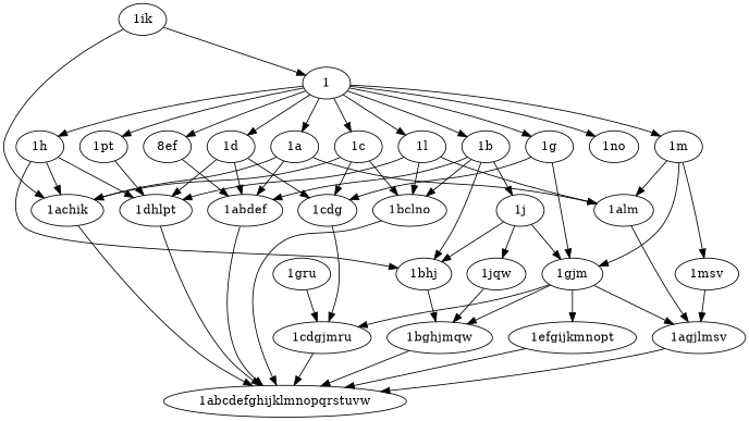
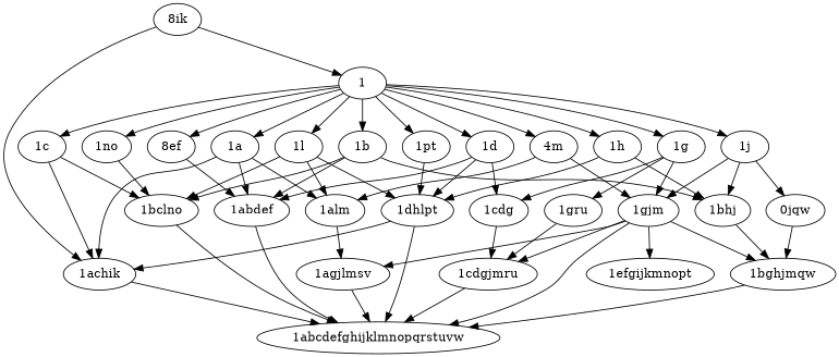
  digraph {
    1
    "1d"
    "1a"
    "1b"
    "1c"
    "1g"
    "1h"
    "1j"
    "1l"
-   "1m"
+   "1m" [label="4m"]
    "1pt"
    n12 [label="8ef"]
    "1no"
    "1cdg"
    "1dhlpt"
    "1abdef"
    "1alm"
    "1achik"
    "1bhj"
    "1bclno"
    "1gjm"
    "1gru"
-   "1jqw"
-   "1msv"
-   "1ik"
+   "1jqw" [label="0jqw"]
+   "1ik" [label="8ik"]
    "1cdgjmru"
    "1abcdefghijklmnopqrstuvw"
    "1agjlmsv"
    "1bghjmqw"
    "1efgijkmnopt"
    1 -> "1d"
    1 -> "1a"
    1 -> "1b"
    1 -> "1c"
    1 -> "1g"
    1 -> "1h"
-   "1b" -> "1j"
+   1 -> "1j"
    1 -> "1l"
    1 -> "1m"
    1 -> "1pt"
    1 -> n12
    1 -> "1no"
    "1d" -> "1cdg"
    "1d" -> "1dhlpt"
    "1d" -> "1abdef"
    "1a" -> "1abdef"
    "1a" -> "1alm"
    "1a" -> "1achik"
    "1b" -> "1abdef"
    "1b" -> "1bhj"
    "1b" -> "1bclno"
-   "1c" -> "1cdg"
    "1c" -> "1achik"
    "1c" -> "1bclno"
    "1g" -> "1cdg"
    "1g" -> "1gjm"
+   "1g" -> "1gru"
    "1h" -> "1dhlpt"
-   "1h" -> "1achik"
+   "1dhlpt" -> "1achik"
    "1h" -> "1bhj"
    "1j" -> "1bhj"
    "1j" -> "1gjm"
    "1j" -> "1jqw"
    "1l" -> "1dhlpt"
    "1l" -> "1alm"
    "1l" -> "1bclno"
    "1m" -> "1alm"
    "1m" -> "1gjm"
-   "1m" -> "1msv"
    "1pt" -> "1dhlpt"
    n12 -> "1abdef"
+   "1no" -> "1bclno"
    "1cdg" -> "1cdgjmru"
    "1dhlpt" -> "1abcdefghijklmnopqrstuvw"
    "1abdef" -> "1abcdefghijklmnopqrstuvw"
    "1alm" -> "1agjlmsv"
    "1achik" -> "1abcdefghijklmnopqrstuvw"
    "1bhj" -> "1bghjmqw"
    "1bclno" -> "1abcdefghijklmnopqrstuvw"
    "1gjm" -> "1cdgjmru"
    "1gjm" -> "1agjlmsv"
    "1gjm" -> "1bghjmqw"
    "1gjm" -> "1efgijkmnopt"
    "1gru" -> "1cdgjmru"
    "1jqw" -> "1bghjmqw"
-   "1msv" -> "1agjlmsv"
    "1ik" -> 1
    "1ik" -> "1achik"
    "1cdgjmru" -> "1abcdefghijklmnopqrstuvw"
    "1agjlmsv" -> "1abcdefghijklmnopqrstuvw"
    "1bghjmqw" -> "1abcdefghijklmnopqrstuvw"
-   "1efgijkmnopt" -> "1abcdefghijklmnopqrstuvw"
+   "1gjm" -> "1abcdefghijklmnopqrstuvw"
  }
